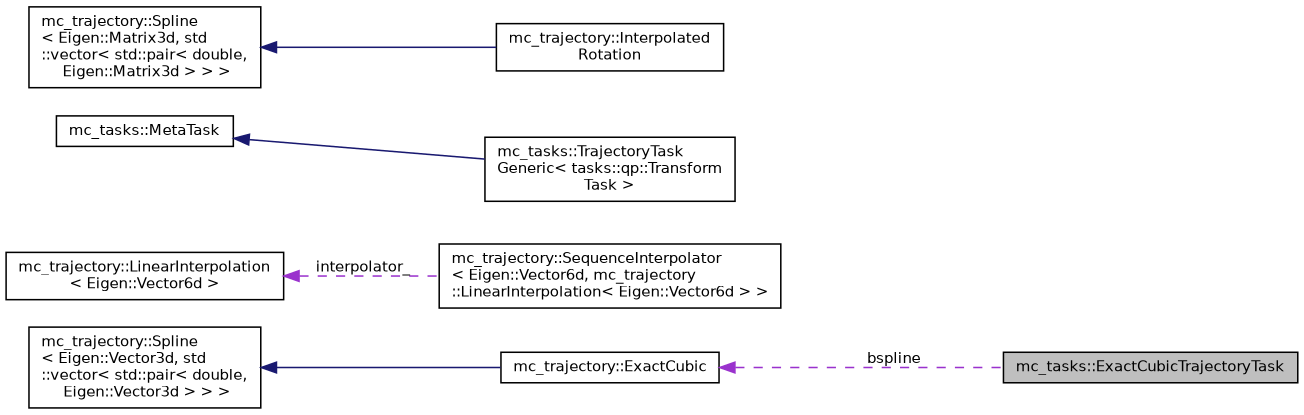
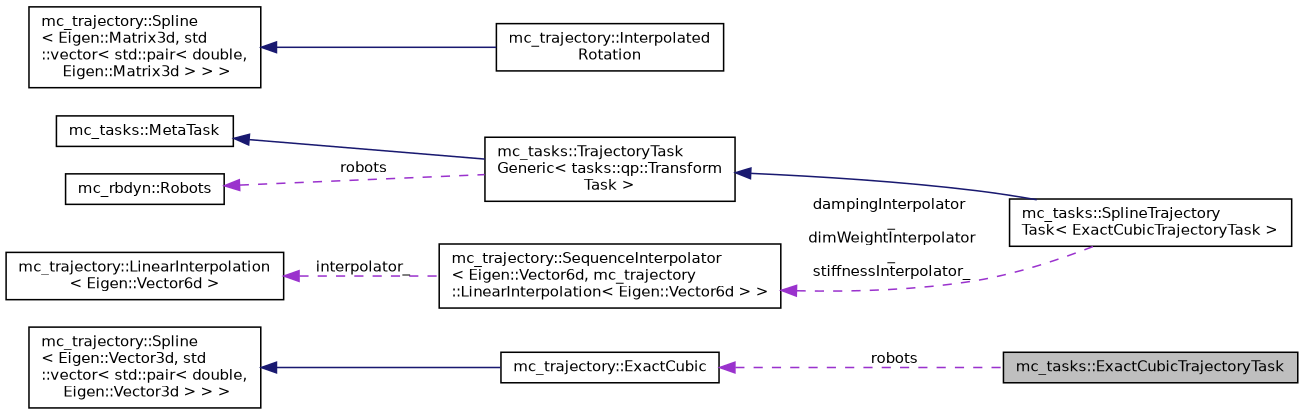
  digraph {
    rankdir=LR
    node [color=black fillcolor=white fontname=Helvetica fontsize=10 shape=record style=filled]
    edge [color=midnightblue dir=back fontname=Helvetica fontsize=10 labelfontname=Helvetica labelfontsize=10 style=solid]
    n1 [fillcolor=grey75 fontcolor=black height=0.2 label="mc_tasks::ExactCubicTrajectoryTask" width=0.4]
+   n2 [height=0.2 label="mc_tasks::SplineTrajectory\lTask\< ExactCubicTrajectoryTask \>" width=0.4]
    n3 [height=0.2 label="mc_tasks::TrajectoryTask\lGeneric\< tasks::qp::Transform\lTask \>" width=0.4]
    n4 [height=0.2 label="mc_tasks::MetaTask" width=0.4]
+   n5 [height=0.2 label="mc_rbdyn::Robots" width=0.4]
    n6 [height=0.2 label="mc_trajectory::Interpolated\lRotation" width=0.4]
    n7 [height=0.2 label="mc_trajectory::Spline\l\< Eigen::Matrix3d, std\l::vector\< std::pair\< double,\l Eigen::Matrix3d \> \> \>" width=0.4]
    n8 [height=0.2 label="mc_trajectory::SequenceInterpolator\l\< Eigen::Vector6d, mc_trajectory\l::LinearInterpolation\< Eigen::Vector6d \> \>" width=0.4]
    n9 [height=0.2 label="mc_trajectory::LinearInterpolation\l\< Eigen::Vector6d \>" width=0.4]
    n10 [height=0.2 label="mc_trajectory::ExactCubic" width=0.4]
    n11 [height=0.2 label="mc_trajectory::Spline\l\< Eigen::Vector3d, std\l::vector\< std::pair\< double,\l Eigen::Vector3d \> \> \>" width=0.4]
+   n3 -> n2
    n4 -> n3
+   n5 -> n3 [color=darkorchid3 label=" robots" style=dashed]
    n7 -> n6
+   n8 -> n2 [color=darkorchid3 label=" dampingInterpolator\l_\ndimWeightInterpolator\l_\nstiffnessInterpolator_" style=dashed]
    n9 -> n8 [color=darkorchid3 label=" interpolator_" style=dashed]
-   n10 -> n1 [color=darkorchid3 label=" bspline" style=dashed]
+   n10 -> n1 [color=darkorchid3 label=" robots" style=dashed]
    n11 -> n10
  }
